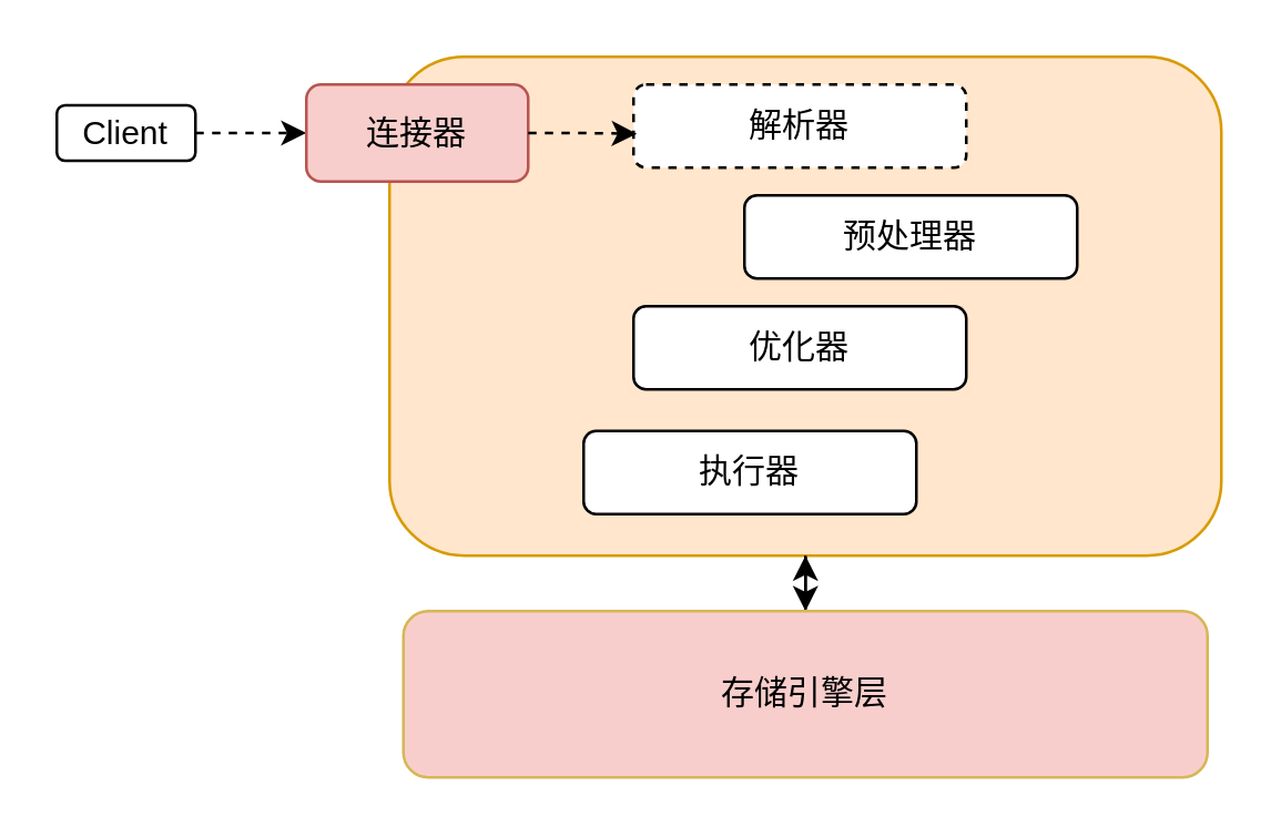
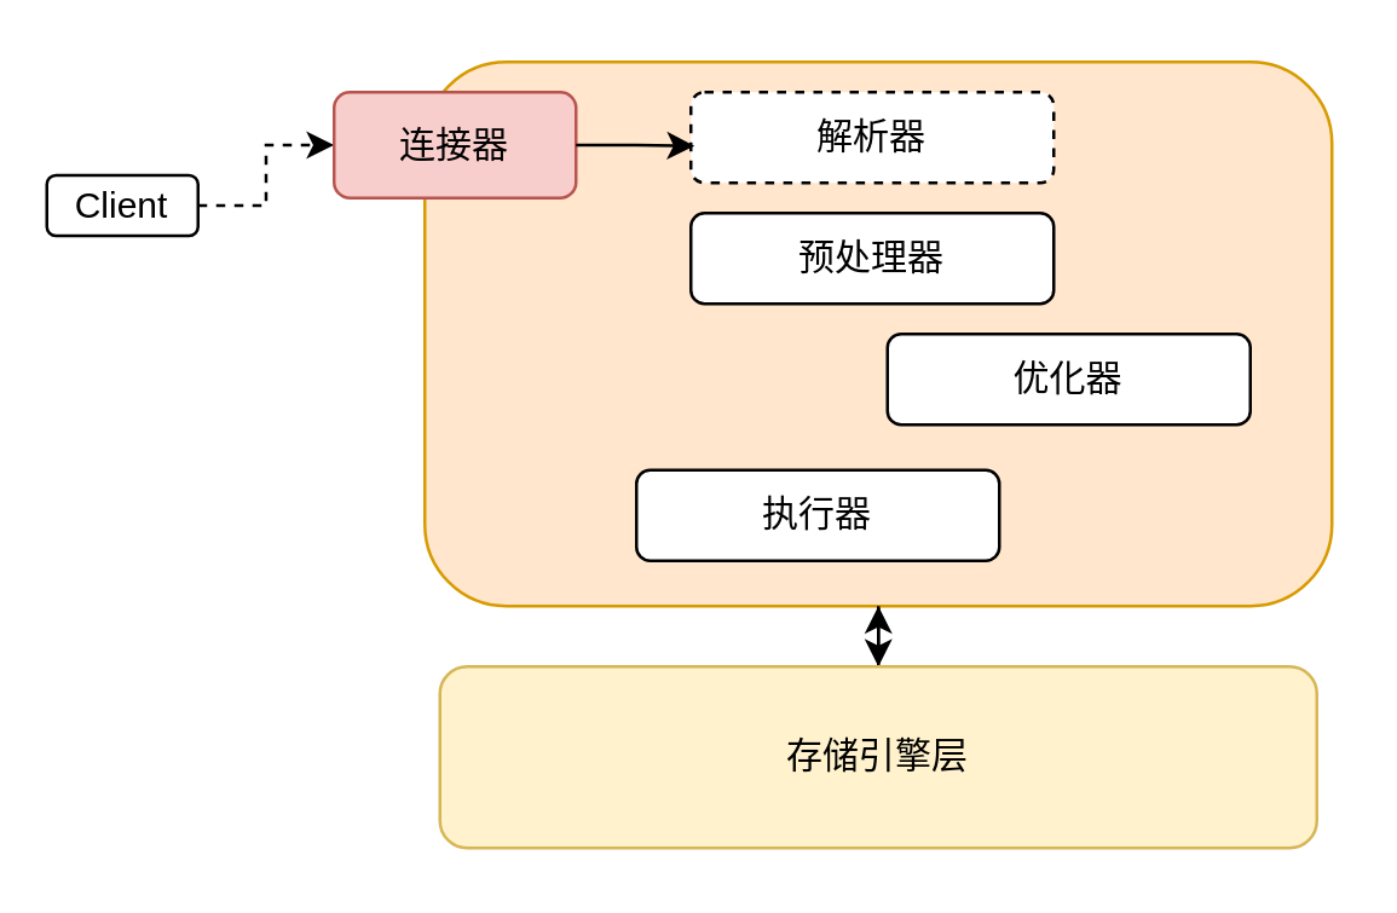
  <mxCell id="0" />
  <mxCell id="1" parent="0" />
  <mxCell id="2" style="edgeStyle=orthogonalEdgeStyle;rounded=0;orthogonalLoop=1;jettySize=auto;html=1;entryX=0;entryY=0.5;entryDx=0;entryDy=0;dashed=1;" edge="1" parent="1" source="3" target="12"><mxGeometry relative="1" as="geometry" /></mxCell>
- <mxCell id="3" value="Client" style="rounded=1;whiteSpace=wrap;html=1;" vertex="1" parent="1"><mxGeometry x="20" y="37.5" width="50" height="20" as="geometry" /></mxCell>
+ <mxCell id="3" value="Client" style="rounded=1;whiteSpace=wrap;html=1;" vertex="1" parent="1"><mxGeometry x="15" y="57.5" width="50" height="20" as="geometry" /></mxCell>
  <mxCell id="4" style="edgeStyle=orthogonalEdgeStyle;rounded=0;orthogonalLoop=1;jettySize=auto;html=1;" edge="1" parent="1" source="5"><mxGeometry relative="1" as="geometry"><mxPoint x="290" y="220" as="targetPoint" /></mxGeometry></mxCell>
  <mxCell id="5" value="" style="rounded=1;whiteSpace=wrap;html=1;fillColor=#ffe6cc;strokeColor=#d79b00;" vertex="1" parent="1"><mxGeometry x="140" y="20" width="300" height="180" as="geometry" /></mxCell>
  <mxCell id="6" value="解析器" style="rounded=1;whiteSpace=wrap;html=1;dashed=1;" vertex="1" parent="1"><mxGeometry x="228" y="30" width="120" height="30" as="geometry" /></mxCell>
- <mxCell id="7" value="预处理器" style="rounded=1;whiteSpace=wrap;html=1;" vertex="1" parent="1"><mxGeometry x="268" y="70" width="120" height="30" as="geometry" /></mxCell>
- <mxCell id="8" value="优化器" style="rounded=1;whiteSpace=wrap;html=1;" vertex="1" parent="1"><mxGeometry x="228" y="110" width="120" height="30" as="geometry" /></mxCell>
+ <mxCell id="7" value="预处理器" style="rounded=1;whiteSpace=wrap;html=1;" vertex="1" parent="1"><mxGeometry x="228" y="70" width="120" height="30" as="geometry" /></mxCell>
+ <mxCell id="8" value="优化器" style="rounded=1;whiteSpace=wrap;html=1;" vertex="1" parent="1"><mxGeometry x="293" y="110" width="120" height="30" as="geometry" /></mxCell>
  <mxCell id="9" value="执行器" style="rounded=1;whiteSpace=wrap;html=1;" vertex="1" parent="1"><mxGeometry x="210" y="155" width="120" height="30" as="geometry" /></mxCell>
  <mxCell id="10" style="edgeStyle=orthogonalEdgeStyle;rounded=0;orthogonalLoop=1;jettySize=auto;html=1;entryX=0.5;entryY=1;entryDx=0;entryDy=0;" edge="1" parent="1" source="11" target="5"><mxGeometry relative="1" as="geometry" /></mxCell>
- <mxCell id="11" value="存储引擎层" style="rounded=1;whiteSpace=wrap;html=1;fillColor=#f8cecc;strokeColor=#d6b656;" vertex="1" parent="1"><mxGeometry x="145" y="220" width="290" height="60" as="geometry" /></mxCell>
+ <mxCell id="11" value="存储引擎层" style="rounded=1;whiteSpace=wrap;html=1;fillColor=#fff2cc;strokeColor=#d6b656;" vertex="1" parent="1"><mxGeometry x="145" y="220" width="290" height="60" as="geometry" /></mxCell>
  <mxCell id="12" value="连接器" style="rounded=1;whiteSpace=wrap;html=1;fillColor=#f8cecc;strokeColor=#b85450;" vertex="1" parent="1"><mxGeometry x="110" y="30" width="80" height="35" as="geometry" /></mxCell>
- <mxCell id="13" style="edgeStyle=orthogonalEdgeStyle;rounded=0;orthogonalLoop=1;jettySize=auto;html=1;entryX=0.01;entryY=0.593;entryDx=0;entryDy=0;entryPerimeter=0;dashed=1;" edge="1" parent="1" source="12" target="6"><mxGeometry relative="1" as="geometry" /></mxCell>
+ <mxCell id="13" style="edgeStyle=orthogonalEdgeStyle;rounded=0;orthogonalLoop=1;jettySize=auto;html=1;entryX=0.01;entryY=0.593;entryDx=0;entryDy=0;entryPerimeter=0;" edge="1" parent="1" source="12" target="6"><mxGeometry relative="1" as="geometry" /></mxCell>
